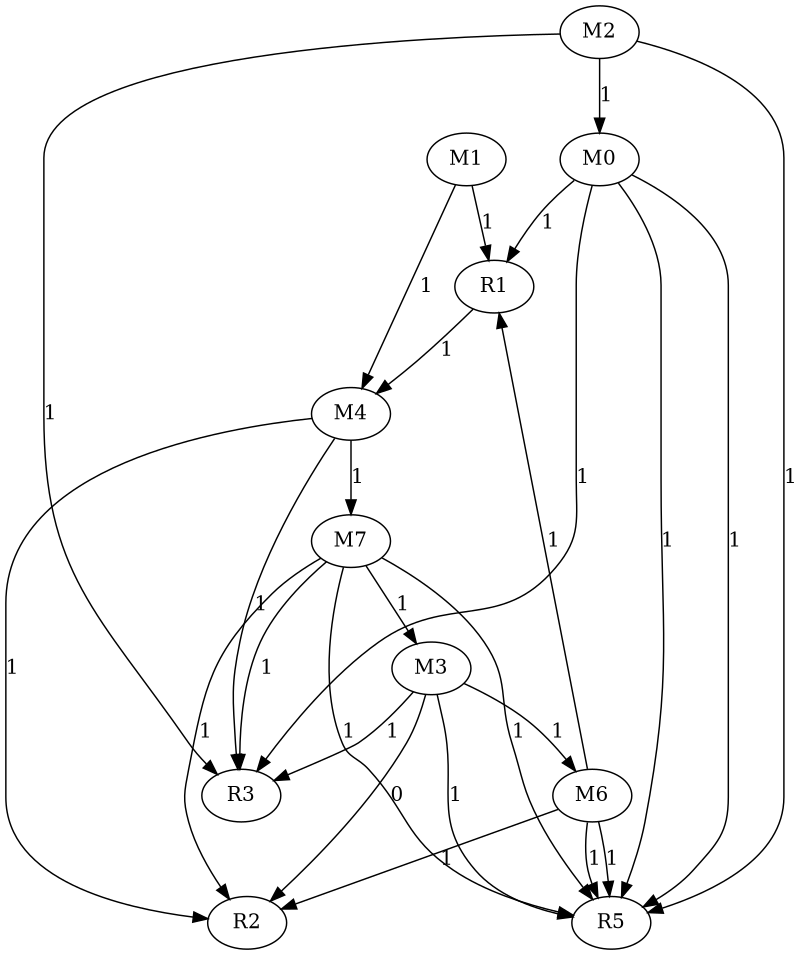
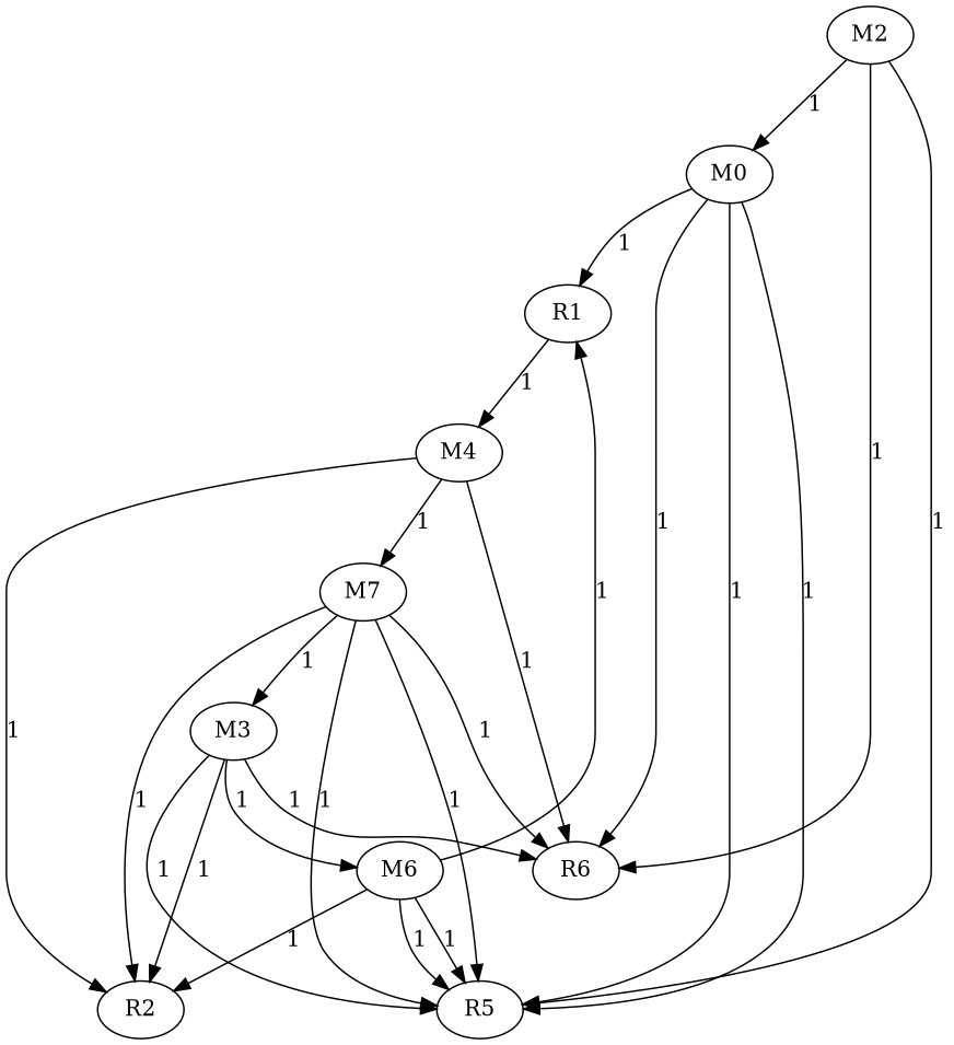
  digraph {
-   M1
    R1
    M4
    n4 [label=M0]
    M2
    n6 [label=R5]
-   R3
+   R3 [label=R6]
    M3
    R2
    M6
    M7
-   M1 -> R1 [label=1]
-   M1 -> M4 [label=1]
    R1 -> M4 [label=1]
    M4 -> R3 [label=1]
    M4 -> R2 [label=1]
    M4 -> M7 [label=1]
    n4 -> R1 [label=1]
    n4 -> n6 [label=1]
    n4 -> n6 [label=1]
    n4 -> R3 [label=1]
    M2 -> n4 [label=1]
    M2 -> n6 [label=1]
    M2 -> R3 [label=1]
    M3 -> n6 [label=1]
    M3 -> R3 [label=1]
-   M3 -> R2 [label=0]
+   M3 -> R2 [label=1]
    M3 -> M6 [label=1]
    M6 -> R1 [label=1]
    M6 -> n6 [label=1]
    M6 -> n6 [label=1]
    M6 -> R2 [label=1]
    M7 -> n6 [label=1]
    M7 -> n6 [label=1]
    M7 -> R3 [label=1]
    M7 -> M3 [label=1]
    M7 -> R2 [label=1]
  }
